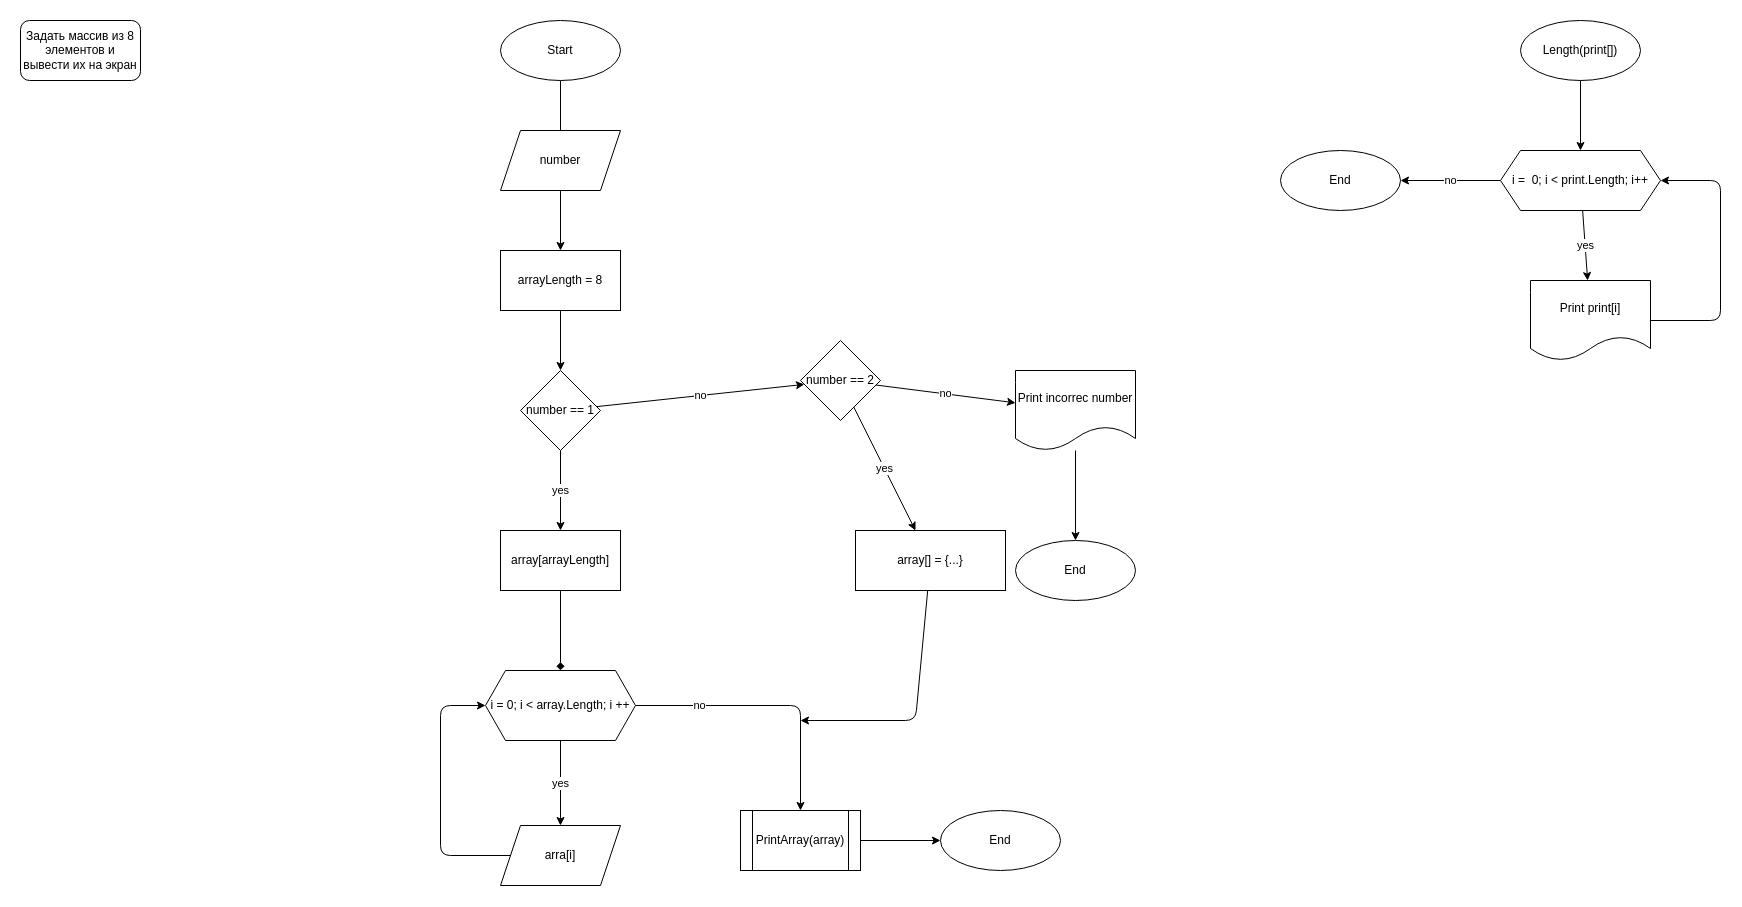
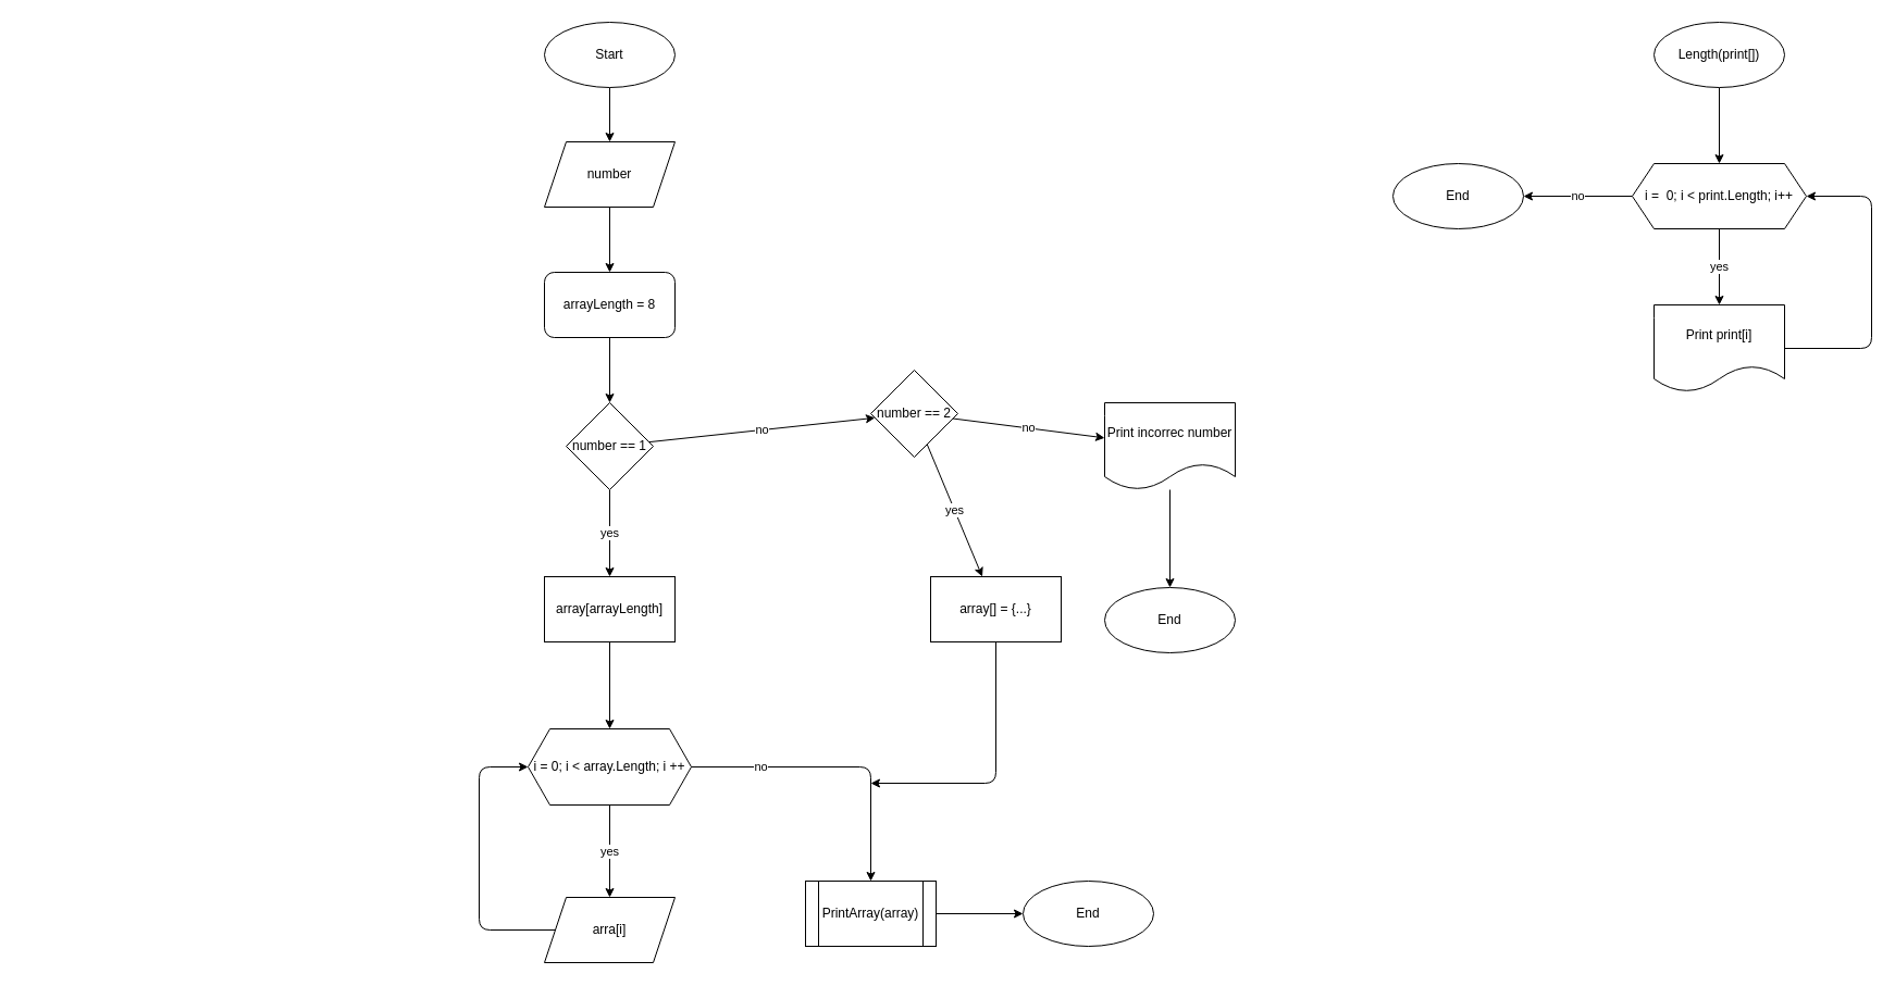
  <mxCell id="0" />
  <mxCell id="1" parent="0" />
- <mxCell id="2" value="" style="edgeStyle=none;html=1;endArrow=none;" parent="1" source="3" target="9" edge="1"><mxGeometry relative="1" as="geometry" /></mxCell>
+ <mxCell id="2" value="" style="edgeStyle=none;html=1;" parent="1" source="3" target="9" edge="1"><mxGeometry relative="1" as="geometry" /></mxCell>
  <mxCell id="3" value="Start" style="ellipse;whiteSpace=wrap;html=1;" parent="1" vertex="1"><mxGeometry x="500" y="20" width="120" height="60" as="geometry" /></mxCell>
- <mxCell id="4" value="Задать массив из 8 элементов и вывести их на экран" style="rounded=1;whiteSpace=wrap;html=1;" parent="1" vertex="1"><mxGeometry x="20" y="20" width="120" height="60" as="geometry" /></mxCell>
  <mxCell id="5" value="no" style="edgeStyle=none;html=1;" parent="1" source="7" target="12" edge="1"><mxGeometry relative="1" as="geometry" /></mxCell>
  <mxCell id="6" value="yes" style="edgeStyle=none;html=1;" parent="1" source="7" target="19" edge="1"><mxGeometry relative="1" as="geometry" /></mxCell>
  <mxCell id="7" value="number == 1" style="rhombus;whiteSpace=wrap;html=1;" parent="1" vertex="1"><mxGeometry x="520" y="370" width="80" height="80" as="geometry" /></mxCell>
  <mxCell id="8" value="" style="edgeStyle=none;html=1;" parent="1" source="9" target="21" edge="1"><mxGeometry relative="1" as="geometry" /></mxCell>
  <mxCell id="9" value="number" style="shape=parallelogram;perimeter=parallelogramPerimeter;whiteSpace=wrap;html=1;fixedSize=1;" parent="1" vertex="1"><mxGeometry x="500" y="130" width="120" height="60" as="geometry" /></mxCell>
  <mxCell id="10" value="no" style="edgeStyle=none;html=1;" parent="1" source="12" target="14" edge="1"><mxGeometry relative="1" as="geometry" /></mxCell>
  <mxCell id="11" value="yes" style="edgeStyle=none;html=1;" parent="1" source="12" target="23" edge="1"><mxGeometry relative="1" as="geometry" /></mxCell>
  <mxCell id="12" value="number == 2" style="rhombus;whiteSpace=wrap;html=1;" parent="1" vertex="1"><mxGeometry x="800" y="340" width="80" height="80" as="geometry" /></mxCell>
  <mxCell id="13" value="" style="edgeStyle=none;html=1;" parent="1" source="14" target="24" edge="1"><mxGeometry relative="1" as="geometry" /></mxCell>
  <mxCell id="14" value="Print incorrec number" style="shape=document;whiteSpace=wrap;html=1;boundedLbl=1;" parent="1" vertex="1"><mxGeometry x="1015" y="370" width="120" height="80" as="geometry" /></mxCell>
  <mxCell id="15" value="no" style="edgeStyle=none;html=1;entryX=0.5;entryY=0;entryDx=0;entryDy=0;" parent="1" source="17" target="28" edge="1"><mxGeometry x="-0.526" relative="1" as="geometry"><mxPoint x="730" y="800" as="targetPoint" /><Array as="points"><mxPoint x="800" y="705" /></Array><mxPoint as="offset" /></mxGeometry></mxCell>
  <mxCell id="16" value="yes" style="edgeStyle=none;html=1;" parent="1" source="17" target="30" edge="1"><mxGeometry relative="1" as="geometry" /></mxCell>
  <mxCell id="17" value="i = 0; i &amp;lt; array.Length; i ++" style="shape=hexagon;perimeter=hexagonPerimeter2;whiteSpace=wrap;html=1;fixedSize=1;" parent="1" vertex="1"><mxGeometry x="485" y="670" width="150" height="70" as="geometry" /></mxCell>
- <mxCell id="18" value="" style="edgeStyle=none;html=1;endArrow=diamond;" parent="1" source="19" target="17" edge="1"><mxGeometry relative="1" as="geometry" /></mxCell>
+ <mxCell id="18" value="" style="edgeStyle=none;html=1;" parent="1" source="19" target="17" edge="1"><mxGeometry relative="1" as="geometry" /></mxCell>
  <mxCell id="19" value="array[arrayLength]" style="whiteSpace=wrap;html=1;" parent="1" vertex="1"><mxGeometry x="500" y="530" width="120" height="60" as="geometry" /></mxCell>
  <mxCell id="20" value="" style="edgeStyle=none;html=1;" parent="1" source="21" target="7" edge="1"><mxGeometry relative="1" as="geometry" /></mxCell>
- <mxCell id="21" value="arrayLength = 8" style="whiteSpace=wrap;html=1;" parent="1" vertex="1"><mxGeometry x="500" y="250" width="120" height="60" as="geometry" /></mxCell>
+ <mxCell id="21" value="arrayLength = 8" style="whiteSpace=wrap;html=1;rounded=1;" parent="1" vertex="1"><mxGeometry x="500" y="250" width="120" height="60" as="geometry" /></mxCell>
  <mxCell id="22" style="edgeStyle=none;html=1;" parent="1" source="23" edge="1"><mxGeometry relative="1" as="geometry"><mxPoint x="800" y="720" as="targetPoint" /><Array as="points"><mxPoint x="915" y="720" /></Array></mxGeometry></mxCell>
- <mxCell id="23" value="array[] = {...}" style="whiteSpace=wrap;html=1;" parent="1" vertex="1"><mxGeometry x="855" y="530" width="150" height="60" as="geometry" /></mxCell>
+ <mxCell id="23" value="array[] = {...}" style="whiteSpace=wrap;html=1;" parent="1" vertex="1"><mxGeometry x="855" y="530" width="120" height="60" as="geometry" /></mxCell>
  <mxCell id="24" value="End" style="ellipse;whiteSpace=wrap;html=1;" parent="1" vertex="1"><mxGeometry x="1015" y="540" width="120" height="60" as="geometry" /></mxCell>
  <mxCell id="25" value="" style="edgeStyle=none;html=1;" edge="1" parent="1" source="26" target="33"><mxGeometry relative="1" as="geometry" /></mxCell>
  <mxCell id="26" value="Length(print[])" style="ellipse;whiteSpace=wrap;html=1;" parent="1" vertex="1"><mxGeometry x="1520" y="20" width="120" height="60" as="geometry" /></mxCell>
  <mxCell id="27" value="" style="edgeStyle=none;html=1;" edge="1" parent="1" source="28" target="37"><mxGeometry relative="1" as="geometry" /></mxCell>
  <mxCell id="28" value="PrintArray(array)" style="shape=process;whiteSpace=wrap;html=1;backgroundOutline=1;" parent="1" vertex="1"><mxGeometry x="740" y="810" width="120" height="60" as="geometry" /></mxCell>
  <mxCell id="29" style="edgeStyle=none;html=1;entryX=0;entryY=0.5;entryDx=0;entryDy=0;" parent="1" source="30" target="17" edge="1"><mxGeometry relative="1" as="geometry"><Array as="points"><mxPoint x="440" y="855" /><mxPoint x="440" y="705" /></Array></mxGeometry></mxCell>
  <mxCell id="30" value="arra[i]" style="shape=parallelogram;perimeter=parallelogramPerimeter;whiteSpace=wrap;html=1;fixedSize=1;" parent="1" vertex="1"><mxGeometry x="500" y="825" width="120" height="60" as="geometry" /></mxCell>
  <mxCell id="31" value="yes" style="edgeStyle=none;html=1;" edge="1" parent="1" source="33" target="35"><mxGeometry relative="1" as="geometry" /></mxCell>
  <mxCell id="32" value="no" style="edgeStyle=none;html=1;" edge="1" parent="1" source="33" target="36"><mxGeometry relative="1" as="geometry" /></mxCell>
  <mxCell id="33" value="i =&amp;nbsp; 0; i &amp;lt; print.Length; i++" style="shape=hexagon;perimeter=hexagonPerimeter2;whiteSpace=wrap;html=1;fixedSize=1;" vertex="1" parent="1"><mxGeometry x="1500" y="150" width="160" height="60" as="geometry" /></mxCell>
  <mxCell id="34" style="edgeStyle=none;html=1;entryX=1;entryY=0.5;entryDx=0;entryDy=0;" edge="1" parent="1" source="35" target="33"><mxGeometry relative="1" as="geometry"><Array as="points"><mxPoint x="1720" y="320" /><mxPoint x="1720" y="180" /></Array></mxGeometry></mxCell>
- <mxCell id="35" value="Print print[i]" style="shape=document;whiteSpace=wrap;html=1;boundedLbl=1;" vertex="1" parent="1"><mxGeometry x="1530" y="280" width="120" height="80" as="geometry" /></mxCell>
+ <mxCell id="35" value="Print print[i]" style="shape=document;whiteSpace=wrap;html=1;boundedLbl=1;" vertex="1" parent="1"><mxGeometry x="1520" y="280" width="120" height="80" as="geometry" /></mxCell>
  <mxCell id="36" value="End" style="ellipse;whiteSpace=wrap;html=1;" vertex="1" parent="1"><mxGeometry x="1280" y="150" width="120" height="60" as="geometry" /></mxCell>
  <mxCell id="37" value="End" style="ellipse;whiteSpace=wrap;html=1;" vertex="1" parent="1"><mxGeometry x="940" y="810" width="120" height="60" as="geometry" /></mxCell>
